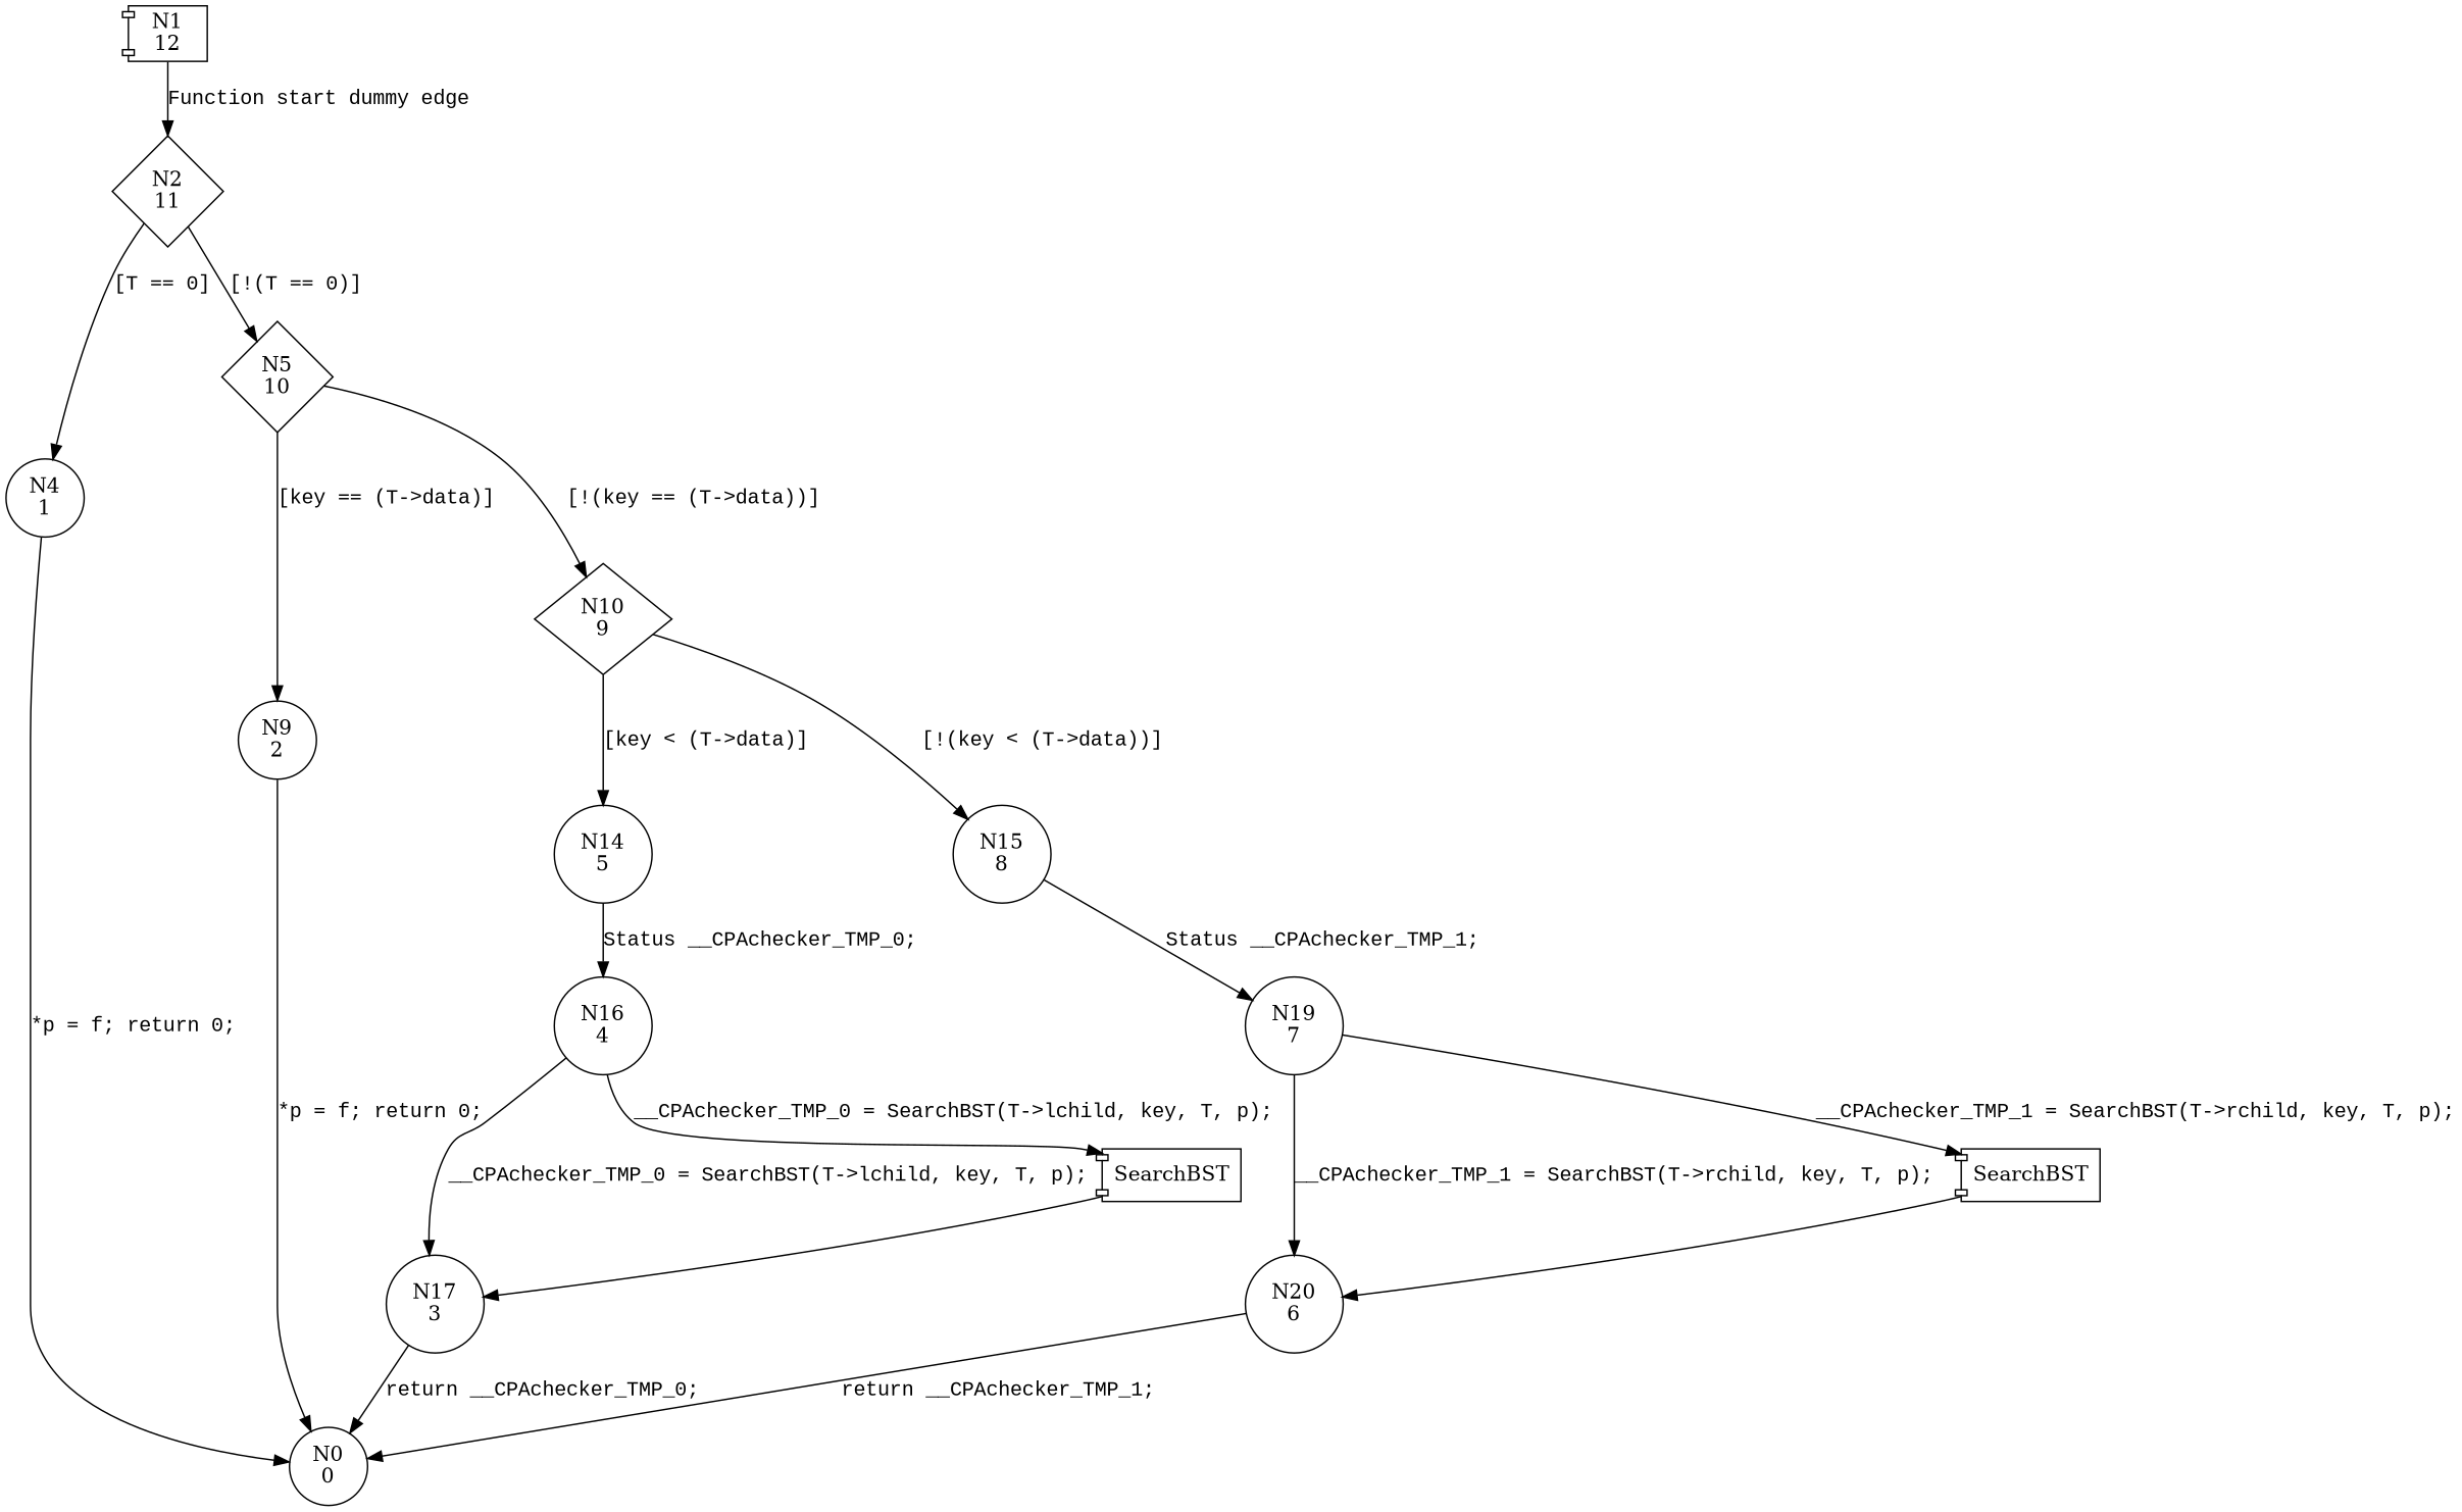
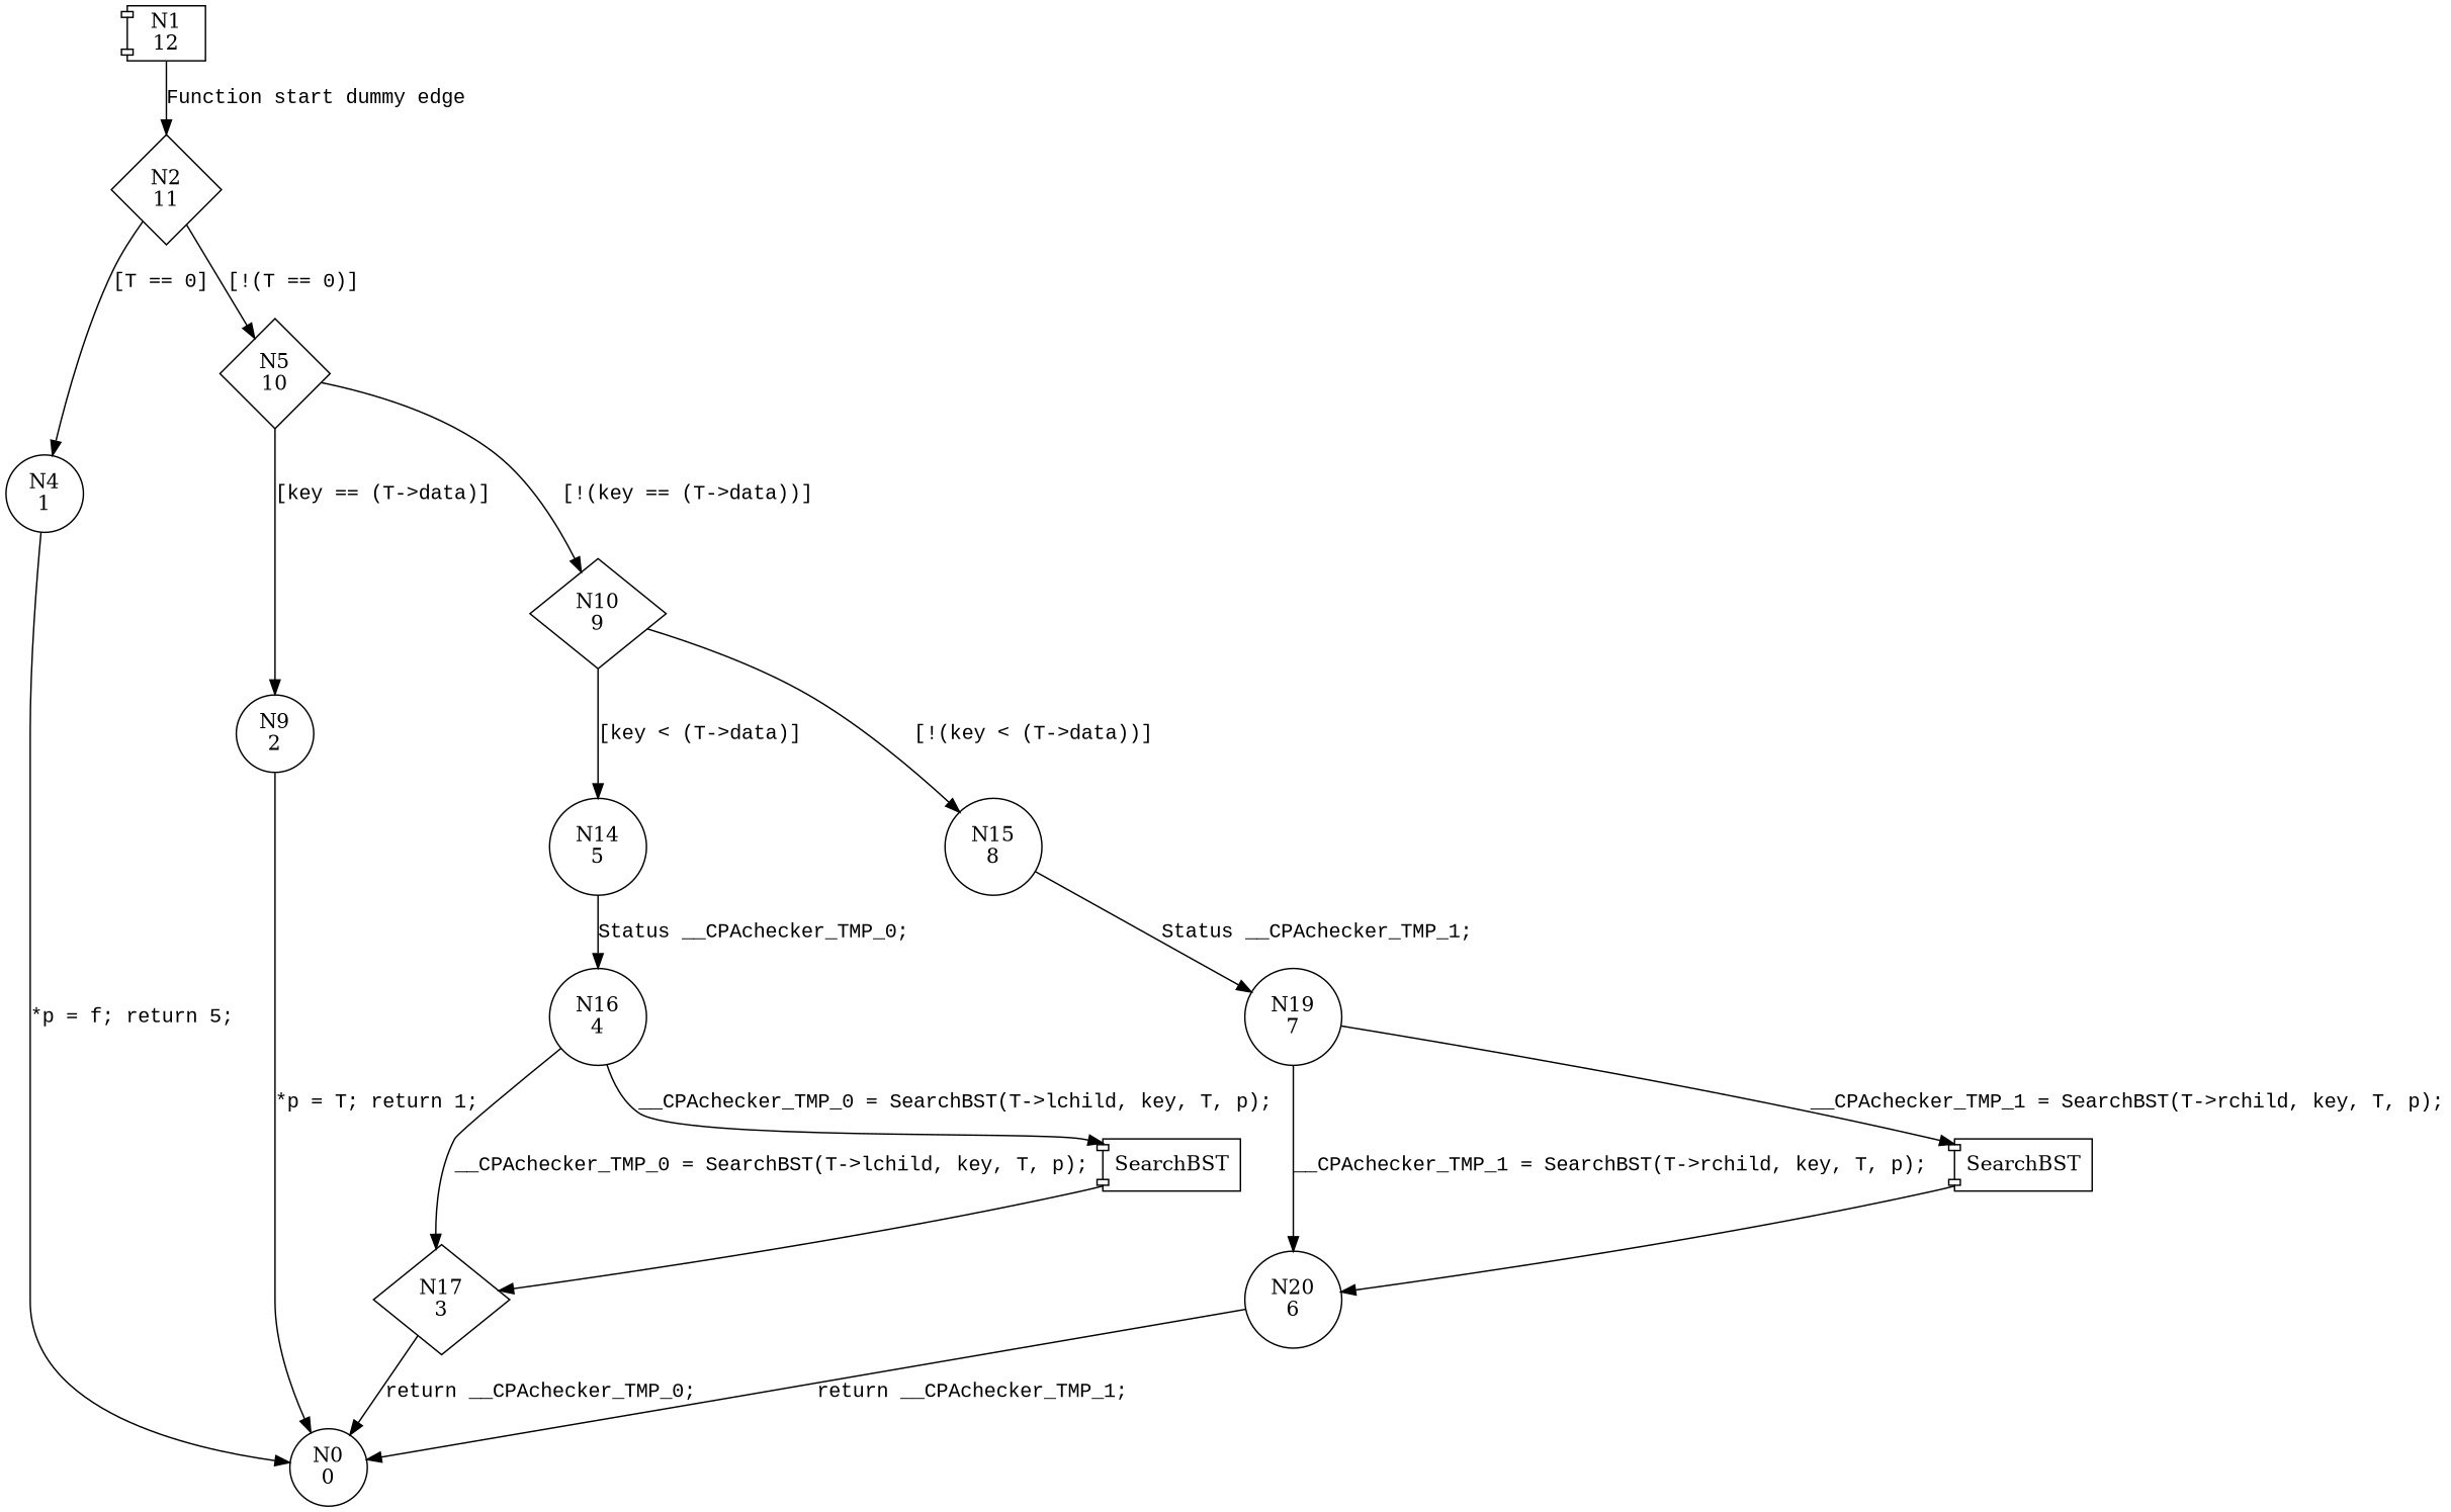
  digraph {
    node [shape=circle]
    edge [fontname="Courier New"]
    n1 [label="N1\n12" shape=component]
    n2 [label="N2\n11" shape=diamond]
    n3 [label="N4\n1"]
    n4 [label="N5\n10" shape=diamond]
    n5 [label="N0\n0"]
    n6 [label="N9\n2"]
    n7 [label="N10\n9" shape=diamond]
    n8 [label="N14\n5"]
    n9 [label="N15\n8"]
    n10 [label="N16\n4"]
    n11 [label="N19\n7"]
-   n12 [label="N17\n3"]
+   n12 [label="N17\n3" shape=diamond]
    n13 [label=SearchBST shape=component]
    n14 [label="N20\n6"]
    n15 [label=SearchBST shape=component]
    n1 -> n2 [label="Function start dummy edge"]
    n2 -> n3 [label="[T == 0]"]
    n2 -> n4 [label="[!(T == 0)]"]
-   n3 -> n5 [label="*p = f; return 0;"]
+   n3 -> n5 [label="*p = f; return 5;"]
    n4 -> n6 [label="[key == (T->data)]"]
    n4 -> n7 [label="[!(key == (T->data))]"]
-   n6 -> n5 [label="*p = f; return 0;"]
+   n6 -> n5 [label="*p = T; return 1;"]
    n7 -> n8 [label="[key < (T->data)]"]
    n7 -> n9 [label="[!(key < (T->data))]"]
    n8 -> n10 [label="Status __CPAchecker_TMP_0;"]
    n9 -> n11 [label="Status __CPAchecker_TMP_1;"]
    n10 -> n12 [label="__CPAchecker_TMP_0 = SearchBST(T->lchild, key, T, p);"]
    n10 -> n13 [label="__CPAchecker_TMP_0 = SearchBST(T->lchild, key, T, p);"]
    n11 -> n14 [label="__CPAchecker_TMP_1 = SearchBST(T->rchild, key, T, p);"]
    n11 -> n15 [label="__CPAchecker_TMP_1 = SearchBST(T->rchild, key, T, p);"]
    n12 -> n5 [label="return __CPAchecker_TMP_0;"]
    n13 -> n12
    n14 -> n5 [label="return __CPAchecker_TMP_1;"]
    n15 -> n14
  }
